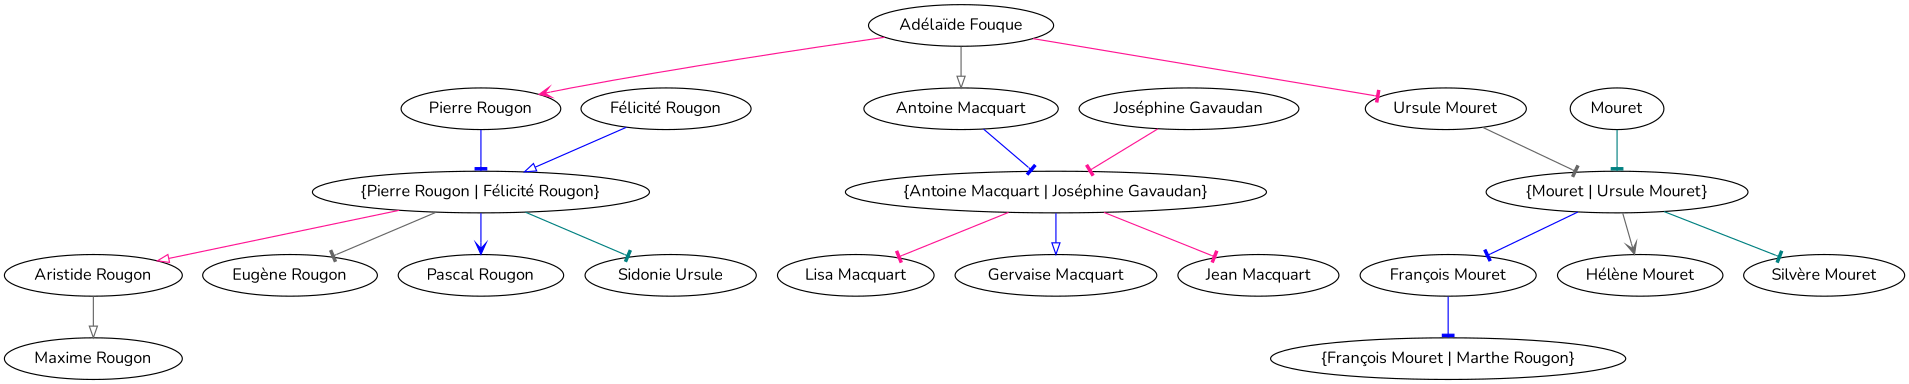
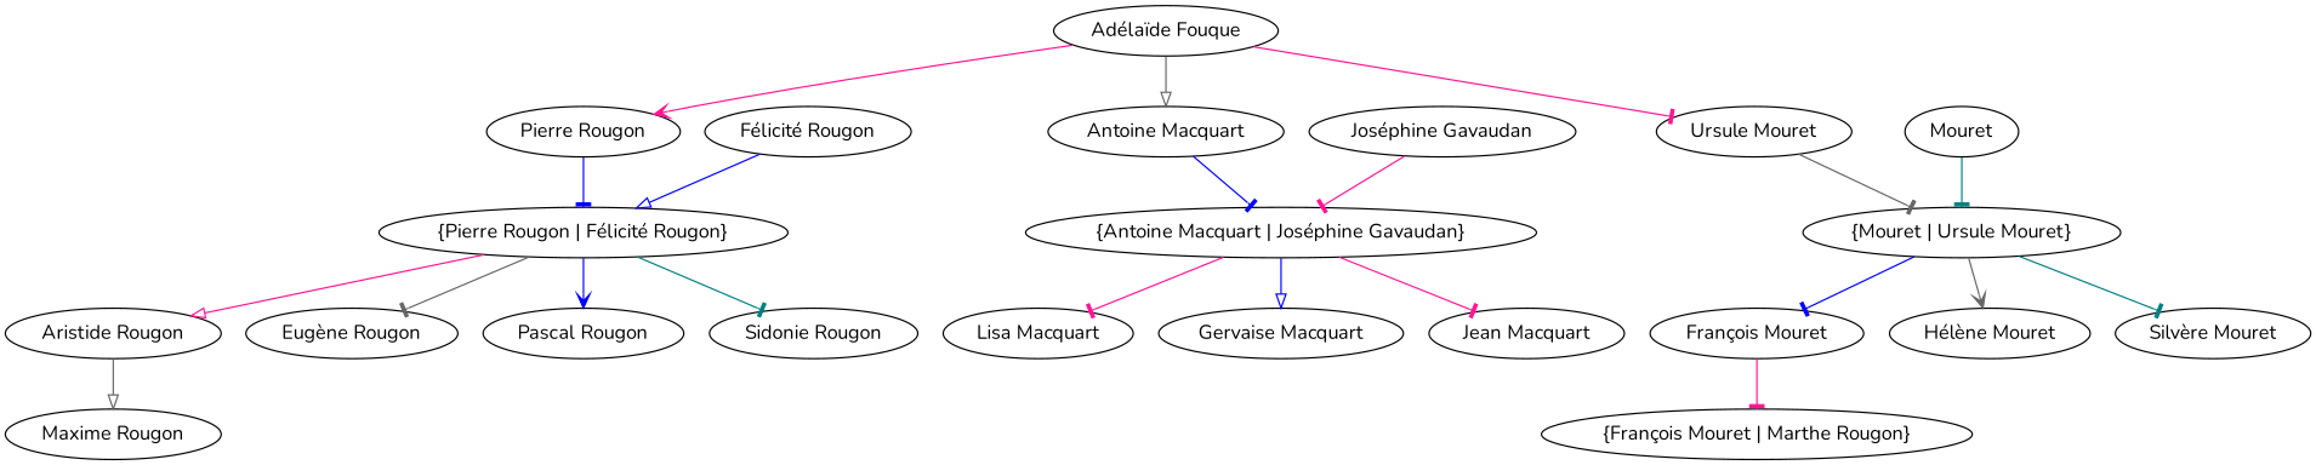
  digraph {
    fontname=Nunito
    node [fontname=Nunito]
    edge [arrowhead=tee color=blue fontname=Nunito]
    "Adélaïde Fouque"
    "Pierre Rougon"
    "Antoine Macquart"
    "Ursule Mouret"
    n5 [label="{Pierre Rougon | Félicité Rougon}"]
    n6 [label="{Antoine Macquart | Joséphine Gavaudan}"]
    n7 [label="{Mouret | Ursule Mouret}"]
    "Aristide Rougon"
    "Eugène Rougon"
    "Pascal Rougon"
-   "Sidonie Rougon" [label="Sidonie Ursule"]
+   "Sidonie Rougon"
    "Félicité Rougon"
    "Lisa Macquart"
    "Gervaise Macquart"
    "Jean Macquart"
    "Joséphine Gavaudan"
    "François Mouret"
    "Hélène Mouret"
    "Silvère Mouret"
    Mouret
    "Maxime Rougon"
    n22 [label="{François Mouret | Marthe Rougon}"]
    "Adélaïde Fouque" -> "Pierre Rougon" [arrowhead=vee color=deeppink]
    "Adélaïde Fouque" -> "Antoine Macquart" [arrowhead=onormal color=gray40]
    "Adélaïde Fouque" -> "Ursule Mouret" [color=deeppink]
    "Pierre Rougon" -> n5
    "Antoine Macquart" -> n6
    "Ursule Mouret" -> n7 [color=gray40]
    n5 -> "Aristide Rougon" [arrowhead=onormal color=deeppink]
    n5 -> "Eugène Rougon" [color=gray40]
    n5 -> "Pascal Rougon" [arrowhead=vee]
    n5 -> "Sidonie Rougon" [color=teal]
    n6 -> "Lisa Macquart" [color=deeppink]
    n6 -> "Gervaise Macquart" [arrowhead=onormal]
    n6 -> "Jean Macquart" [color=deeppink]
    n7 -> "François Mouret"
    n7 -> "Hélène Mouret" [arrowhead=vee color=gray40]
    n7 -> "Silvère Mouret" [color=teal]
    "Aristide Rougon" -> "Maxime Rougon" [arrowhead=onormal color=gray40]
    "Félicité Rougon" -> n5 [arrowhead=onormal]
    "Joséphine Gavaudan" -> n6 [color=deeppink]
-   "François Mouret" -> n22
+   "François Mouret" -> n22 [color=deeppink]
    Mouret -> n7 [color=teal]
  }
